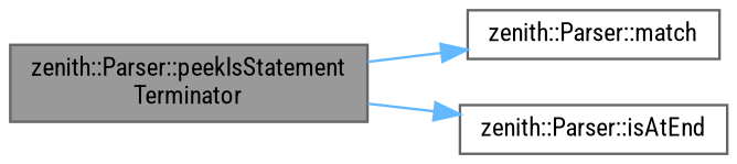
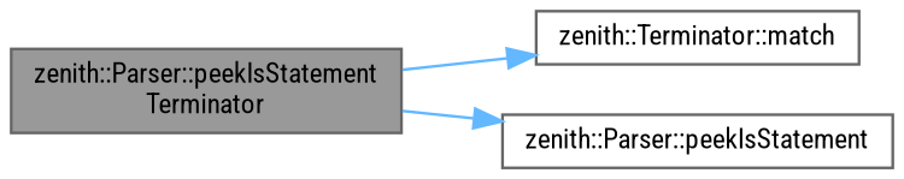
  digraph {
    fontname="Roboto Condensed"
    rankdir=LR
    node [color=grey40 fillcolor=white fontname="Roboto Condensed" fontsize=10 shape=box style=filled]
    edge [color=steelblue1 fontname="Roboto Condensed" fontsize=10 labelfontname=Helvetica labelfontsize=10 style=solid]
    n1 [color=gray40 fillcolor=grey60 fontcolor=black height=0.2 label="zenith::Parser::peekIsStatement\lTerminator" width=0.4]
-   n2 [height=0.2 label="zenith::Parser::match" width=0.4]
-   n3 [height=0.2 label="zenith::Parser::isAtEnd" width=0.4]
+   n2 [height=0.2 label="zenith::Terminator::match" width=0.4]
+   n3 [height=0.2 label="zenith::Parser::peekIsStatement" width=0.4]
    n1 -> n2
    n1 -> n3
  }
